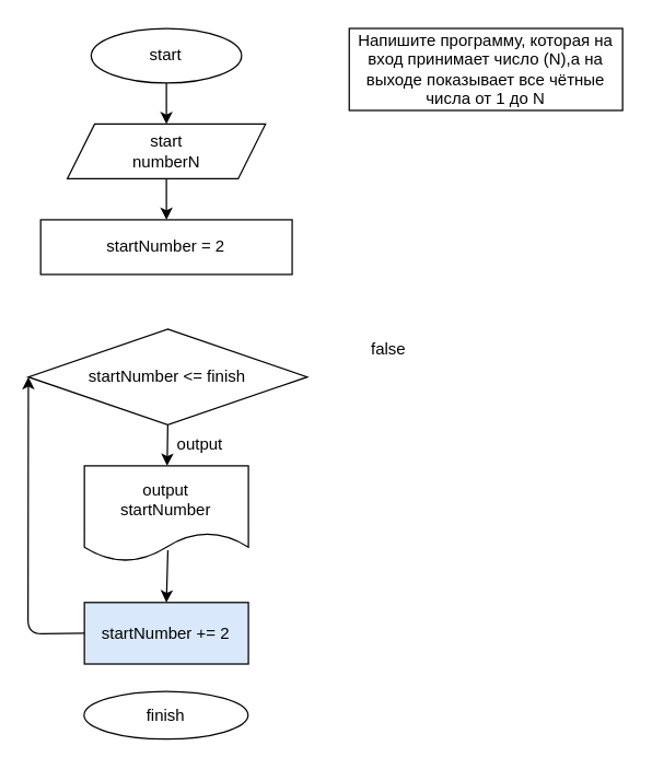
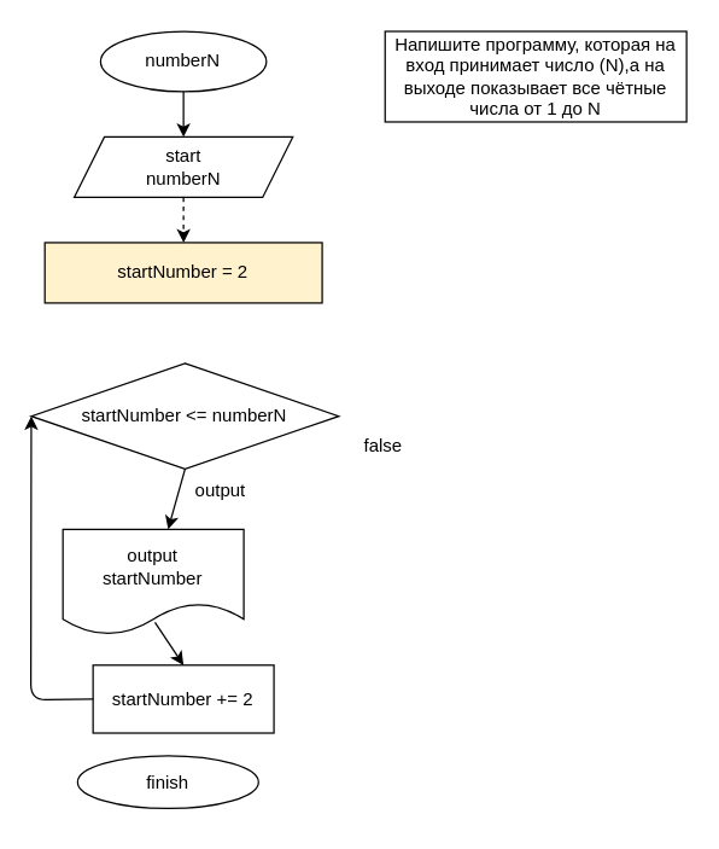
  <mxCell id="0" />
  <mxCell id="1" parent="0" />
- <mxCell id="2" value="start" style="ellipse;whiteSpace=wrap;html=1;" vertex="1" parent="1"><mxGeometry x="66.25" y="20" width="110" height="40" as="geometry" /></mxCell>
+ <mxCell id="2" value="numberN" style="ellipse;whiteSpace=wrap;html=1;" vertex="1" parent="1"><mxGeometry x="66.25" y="20" width="110" height="40" as="geometry" /></mxCell>
  <mxCell id="3" value="start&lt;br&gt;numberN" style="shape=parallelogram;perimeter=parallelogramPerimeter;whiteSpace=wrap;html=1;fixedSize=1;" vertex="1" parent="1"><mxGeometry x="48.75" y="90" width="145" height="40" as="geometry" /></mxCell>
  <mxCell id="4" value="" style="endArrow=classic;html=1;exitX=0.5;exitY=1;exitDx=0;exitDy=0;entryX=0.5;entryY=0;entryDx=0;entryDy=0;" edge="1" parent="1" source="2" target="3"><mxGeometry width="50" height="50" relative="1" as="geometry"><mxPoint x="125" y="230" as="sourcePoint" /><mxPoint x="120" y="60" as="targetPoint" /></mxGeometry></mxCell>
  <mxCell id="5" value="" style="endArrow=classic;html=1;exitX=0.5;exitY=1;exitDx=0;exitDy=0;" edge="1" parent="1" source="3"><mxGeometry width="50" height="50" relative="1" as="geometry"><mxPoint x="175" y="230" as="sourcePoint" /><mxPoint x="121" y="130" as="targetPoint" /></mxGeometry></mxCell>
- <mxCell id="6" value="" style="endArrow=classic;html=1;entryX=0.5;entryY=0;entryDx=0;entryDy=0;exitX=0.5;exitY=1;exitDx=0;exitDy=0;" edge="1" parent="1" source="3" target="8"><mxGeometry width="50" height="50" relative="1" as="geometry"><mxPoint x="125" y="140" as="sourcePoint" /><mxPoint x="175" y="90" as="targetPoint" /></mxGeometry></mxCell>
+ <mxCell id="6" value="" style="endArrow=classic;html=1;entryX=0.5;entryY=0;entryDx=0;entryDy=0;exitX=0.5;exitY=1;exitDx=0;exitDy=0;dashed=1;" edge="1" parent="1" source="3" target="8"><mxGeometry width="50" height="50" relative="1" as="geometry"><mxPoint x="125" y="140" as="sourcePoint" /><mxPoint x="175" y="90" as="targetPoint" /></mxGeometry></mxCell>
  <mxCell id="7" value="Напишите программу, которая на вход принимает число (N),а на выходе показывает все чётные числа от 1 до N" style="rounded=0;whiteSpace=wrap;html=1;" vertex="1" parent="1"><mxGeometry x="255" y="20" width="200" height="60" as="geometry" /></mxCell>
- <mxCell id="8" value="startNumber = 2" style="rounded=0;whiteSpace=wrap;html=1;" vertex="1" parent="1"><mxGeometry x="29.26" y="160" width="184" height="40" as="geometry" /></mxCell>
- <mxCell id="9" value="startNumber &amp;lt;= finish" style="rhombus;whiteSpace=wrap;html=1;" vertex="1" parent="1"><mxGeometry x="20.26" y="240" width="204" height="70" as="geometry" /></mxCell>
- <mxCell id="10" value="output&lt;br&gt;startNumber" style="shape=document;whiteSpace=wrap;html=1;boundedLbl=1;" vertex="1" parent="1"><mxGeometry x="61.25" y="340" width="120" height="70" as="geometry" /></mxCell>
- <mxCell id="11" value="startNumber += 2" style="rounded=0;whiteSpace=wrap;html=1;fillColor=#dae8fc;" vertex="1" parent="1"><mxGeometry x="61.25" y="440" width="120" height="45" as="geometry" /></mxCell>
+ <mxCell id="8" value="startNumber = 2" style="rounded=0;whiteSpace=wrap;html=1;fillColor=#fff2cc;" vertex="1" parent="1"><mxGeometry x="29.26" y="160" width="184" height="40" as="geometry" /></mxCell>
+ <mxCell id="9" value="startNumber &amp;lt;= numberN" style="rhombus;whiteSpace=wrap;html=1;" vertex="1" parent="1"><mxGeometry x="20.26" y="240" width="204" height="70" as="geometry" /></mxCell>
+ <mxCell id="10" value="output&lt;br&gt;startNumber" style="shape=document;whiteSpace=wrap;html=1;boundedLbl=1;" vertex="1" parent="1"><mxGeometry x="41.25" y="350" width="120" height="70" as="geometry" /></mxCell>
+ <mxCell id="11" value="startNumber += 2" style="rounded=0;whiteSpace=wrap;html=1;" vertex="1" parent="1"><mxGeometry x="61.25" y="440" width="120" height="45" as="geometry" /></mxCell>
  <mxCell id="12" value="" style="endArrow=classic;html=1;entryX=0.5;entryY=0;entryDx=0;entryDy=0;exitX=0.509;exitY=0.881;exitDx=0;exitDy=0;exitPerimeter=0;" edge="1" parent="1" source="10" target="11"><mxGeometry width="50" height="50" relative="1" as="geometry"><mxPoint x="121" y="420" as="sourcePoint" /><mxPoint x="175" y="340" as="targetPoint" /></mxGeometry></mxCell>
  <mxCell id="13" value="" style="endArrow=classic;html=1;entryX=0;entryY=0.5;entryDx=0;entryDy=0;exitX=0;exitY=0.5;exitDx=0;exitDy=0;" edge="1" parent="1" source="11" target="9"><mxGeometry width="50" height="50" relative="1" as="geometry"><mxPoint x="125" y="390" as="sourcePoint" /><mxPoint x="175" y="340" as="targetPoint" /><Array as="points"><mxPoint x="20" y="463" /></Array></mxGeometry></mxCell>
- <mxCell id="14" value="finish" style="ellipse;whiteSpace=wrap;html=1;" vertex="1" parent="1"><mxGeometry x="61" y="505" width="120" height="35" as="geometry" /></mxCell>
+ <mxCell id="14" value="finish" style="ellipse;whiteSpace=wrap;html=1;" vertex="1" parent="1"><mxGeometry x="51" y="500" width="120" height="35" as="geometry" /></mxCell>
  <mxCell id="15" value="output" style="text;html=1;strokeColor=none;fillColor=none;align=center;verticalAlign=middle;whiteSpace=wrap;rounded=0;" vertex="1" parent="1"><mxGeometry x="116.25" y="310" width="60" height="30" as="geometry" /></mxCell>
- <mxCell id="16" value="false" style="text;html=1;strokeColor=none;fillColor=none;align=center;verticalAlign=middle;whiteSpace=wrap;rounded=0;" vertex="1" parent="1"><mxGeometry x="254.26" y="240" width="60" height="30" as="geometry" /></mxCell>
+ <mxCell id="16" value="false" style="text;html=1;strokeColor=none;fillColor=none;align=center;verticalAlign=middle;whiteSpace=wrap;rounded=0;" vertex="1" parent="1"><mxGeometry x="224.26" y="280" width="60" height="30" as="geometry" /></mxCell>
  <mxCell id="17" value="" style="endArrow=classic;html=1;exitX=0.5;exitY=1;exitDx=0;exitDy=0;" edge="1" parent="1" source="9" target="10"><mxGeometry width="50" height="50" relative="1" as="geometry"><mxPoint x="125" y="320" as="sourcePoint" /><mxPoint x="175" y="280" as="targetPoint" /></mxGeometry></mxCell>
